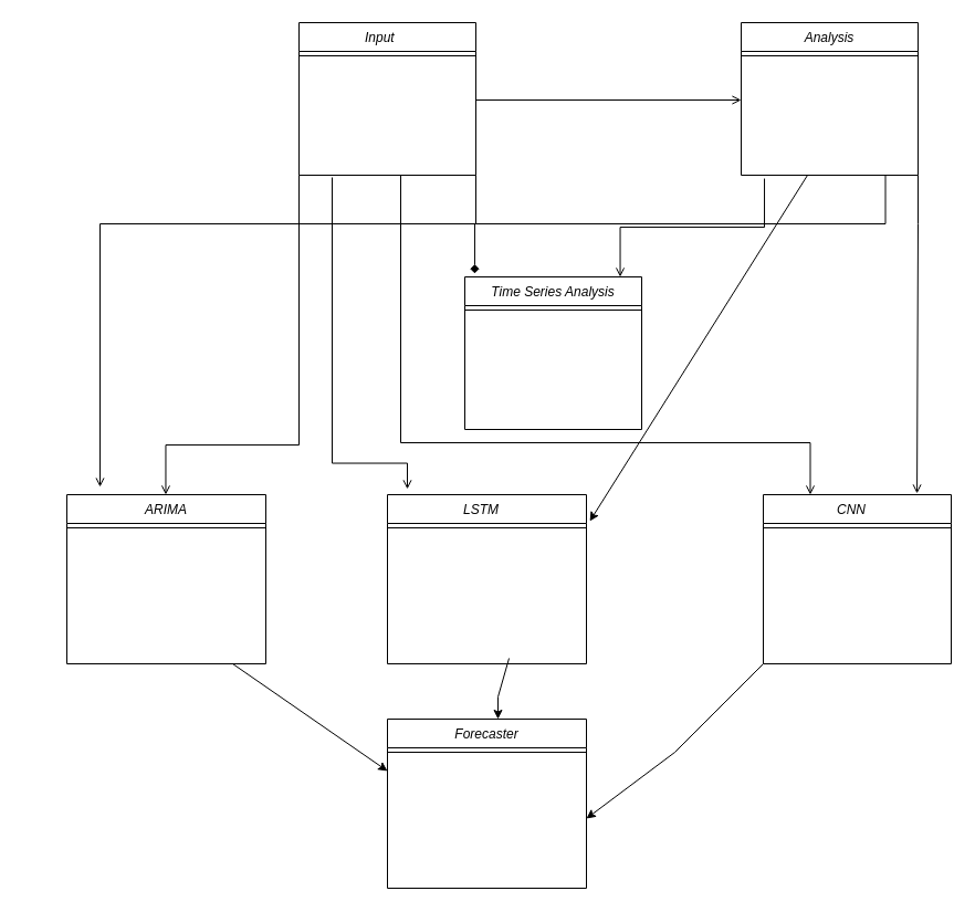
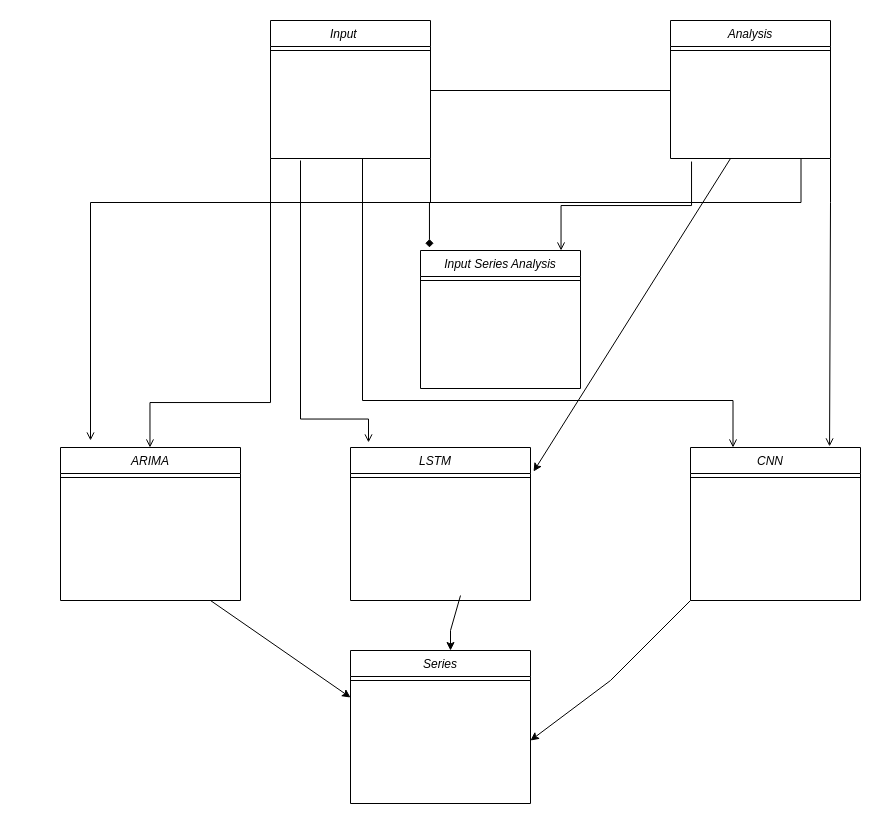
  <mxCell id="0" />
  <mxCell id="1" parent="0" />
  <mxCell id="2" value="Input    &#10;" style="swimlane;fontStyle=2;align=center;verticalAlign=top;childLayout=stackLayout;horizontal=1;startSize=26;horizontalStack=0;resizeParent=1;resizeLast=0;collapsible=1;marginBottom=0;rounded=0;shadow=0;strokeWidth=1;" parent="1" vertex="1"><mxGeometry x="270" y="20" width="160" height="138" as="geometry"><mxRectangle x="230" y="140" width="160" height="26" as="alternateBounds" /></mxGeometry></mxCell>
  <mxCell id="3" value="" style="line;html=1;strokeWidth=1;align=left;verticalAlign=middle;spacingTop=-1;spacingLeft=3;spacingRight=3;rotatable=0;labelPosition=right;points=[];portConstraint=eastwest;" parent="2" vertex="1"><mxGeometry y="26" width="160" height="8" as="geometry" /></mxCell>
- <mxCell id="4" value="" style="endArrow=open;shadow=0;strokeWidth=1;rounded=0;endFill=1;edgeStyle=elbowEdgeStyle;elbow=vertical;entryX=0;entryY=0.5;entryDx=0;entryDy=0;" parent="1" source="2" target="5" edge="1"><mxGeometry x="0.5" y="41" relative="1" as="geometry"><mxPoint x="470" y="192" as="sourcePoint" /><mxPoint x="590" y="140" as="targetPoint" /><mxPoint x="-40" y="32" as="offset" /><Array as="points"><mxPoint x="530" y="90" /><mxPoint x="590" y="150" /><mxPoint x="500" y="150" /></Array></mxGeometry></mxCell>
+ <mxCell id="4" value="" style="endArrow=none;shadow=0;strokeWidth=1;rounded=0;endFill=1;edgeStyle=elbowEdgeStyle;elbow=vertical;entryX=0;entryY=0.5;entryDx=0;entryDy=0;" parent="1" source="2" target="5" edge="1"><mxGeometry x="0.5" y="41" relative="1" as="geometry"><mxPoint x="470" y="192" as="sourcePoint" /><mxPoint x="590" y="140" as="targetPoint" /><mxPoint x="-40" y="32" as="offset" /><Array as="points"><mxPoint x="530" y="90" /><mxPoint x="590" y="150" /><mxPoint x="500" y="150" /></Array></mxGeometry></mxCell>
  <mxCell id="5" value="Analysis" style="swimlane;fontStyle=2;align=center;verticalAlign=top;childLayout=stackLayout;horizontal=1;startSize=26;horizontalStack=0;resizeParent=1;resizeLast=0;collapsible=1;marginBottom=0;rounded=0;shadow=0;strokeWidth=1;" vertex="1" parent="1"><mxGeometry x="670" y="20" width="160" height="138" as="geometry"><mxRectangle x="230" y="140" width="160" height="26" as="alternateBounds" /></mxGeometry></mxCell>
  <mxCell id="6" value="" style="line;html=1;strokeWidth=1;align=left;verticalAlign=middle;spacingTop=-1;spacingLeft=3;spacingRight=3;rotatable=0;labelPosition=right;points=[];portConstraint=eastwest;" vertex="1" parent="5"><mxGeometry y="26" width="160" height="8" as="geometry" /></mxCell>
- <mxCell id="7" value="Time Series Analysis&#10;" style="swimlane;fontStyle=2;align=center;verticalAlign=top;childLayout=stackLayout;horizontal=1;startSize=26;horizontalStack=0;resizeParent=1;resizeLast=0;collapsible=1;marginBottom=0;rounded=0;shadow=0;strokeWidth=1;" vertex="1" parent="1"><mxGeometry x="420" y="250" width="160" height="138" as="geometry"><mxRectangle x="230" y="140" width="160" height="26" as="alternateBounds" /></mxGeometry></mxCell>
+ <mxCell id="7" value="Input Series Analysis&#10;" style="swimlane;fontStyle=2;align=center;verticalAlign=top;childLayout=stackLayout;horizontal=1;startSize=26;horizontalStack=0;resizeParent=1;resizeLast=0;collapsible=1;marginBottom=0;rounded=0;shadow=0;strokeWidth=1;" vertex="1" parent="1"><mxGeometry x="420" y="250" width="160" height="138" as="geometry"><mxRectangle x="230" y="140" width="160" height="26" as="alternateBounds" /></mxGeometry></mxCell>
  <mxCell id="8" value="" style="line;html=1;strokeWidth=1;align=left;verticalAlign=middle;spacingTop=-1;spacingLeft=3;spacingRight=3;rotatable=0;labelPosition=right;points=[];portConstraint=eastwest;" vertex="1" parent="7"><mxGeometry y="26" width="160" height="8" as="geometry" /></mxCell>
  <mxCell id="9" value="" style="endArrow=diamond;shadow=0;strokeWidth=1;rounded=0;endFill=1;edgeStyle=elbowEdgeStyle;elbow=vertical;exitX=1;exitY=1;exitDx=0;exitDy=0;entryX=0.056;entryY=-0.022;entryDx=0;entryDy=0;entryPerimeter=0;" edge="1" parent="1" source="2" target="7"><mxGeometry x="0.5" y="41" relative="1" as="geometry"><mxPoint x="299.5" y="130" as="sourcePoint" /><mxPoint x="270" y="240" as="targetPoint" /><mxPoint x="-40" y="32" as="offset" /><Array as="points"><mxPoint x="299.5" y="202" /></Array></mxGeometry></mxCell>
  <mxCell id="10" value="ARIMA&#10;" style="swimlane;fontStyle=2;align=center;verticalAlign=top;childLayout=stackLayout;horizontal=1;startSize=26;horizontalStack=0;resizeParent=1;resizeLast=0;collapsible=1;marginBottom=0;rounded=0;shadow=0;strokeWidth=1;" vertex="1" parent="1"><mxGeometry x="60" y="447" width="180" height="153" as="geometry"><mxRectangle x="230" y="140" width="160" height="26" as="alternateBounds" /></mxGeometry></mxCell>
  <mxCell id="11" value="" style="line;html=1;strokeWidth=1;align=left;verticalAlign=middle;spacingTop=-1;spacingLeft=3;spacingRight=3;rotatable=0;labelPosition=right;points=[];portConstraint=eastwest;" vertex="1" parent="10"><mxGeometry y="26" width="180" height="8" as="geometry" /></mxCell>
  <mxCell id="12" value="LSTM    &#10;" style="swimlane;fontStyle=2;align=center;verticalAlign=top;childLayout=stackLayout;horizontal=1;startSize=26;horizontalStack=0;resizeParent=1;resizeLast=0;collapsible=1;marginBottom=0;rounded=0;shadow=0;strokeWidth=1;" vertex="1" parent="1"><mxGeometry x="350" y="447" width="180" height="153" as="geometry"><mxRectangle x="230" y="140" width="160" height="26" as="alternateBounds" /></mxGeometry></mxCell>
  <mxCell id="13" value="" style="line;html=1;strokeWidth=1;align=left;verticalAlign=middle;spacingTop=-1;spacingLeft=3;spacingRight=3;rotatable=0;labelPosition=right;points=[];portConstraint=eastwest;" vertex="1" parent="12"><mxGeometry y="26" width="180" height="8" as="geometry" /></mxCell>
  <mxCell id="14" value="CNN    &#10;" style="swimlane;fontStyle=2;align=center;verticalAlign=top;childLayout=stackLayout;horizontal=1;startSize=26;horizontalStack=0;resizeParent=1;resizeLast=0;collapsible=1;marginBottom=0;rounded=0;shadow=0;strokeWidth=1;" vertex="1" parent="1"><mxGeometry x="690" y="447" width="170" height="153" as="geometry"><mxRectangle x="230" y="140" width="160" height="26" as="alternateBounds" /></mxGeometry></mxCell>
  <mxCell id="15" value="" style="line;html=1;strokeWidth=1;align=left;verticalAlign=middle;spacingTop=-1;spacingLeft=3;spacingRight=3;rotatable=0;labelPosition=right;points=[];portConstraint=eastwest;" vertex="1" parent="14"><mxGeometry y="26" width="170" height="8" as="geometry" /></mxCell>
- <mxCell id="16" value="Forecaster" style="swimlane;fontStyle=2;align=center;verticalAlign=top;childLayout=stackLayout;horizontal=1;startSize=26;horizontalStack=0;resizeParent=1;resizeLast=0;collapsible=1;marginBottom=0;rounded=0;shadow=0;strokeWidth=1;" vertex="1" parent="1"><mxGeometry x="350" y="650" width="180" height="153" as="geometry"><mxRectangle x="230" y="140" width="160" height="26" as="alternateBounds" /></mxGeometry></mxCell>
+ <mxCell id="16" value="Series" style="swimlane;fontStyle=2;align=center;verticalAlign=top;childLayout=stackLayout;horizontal=1;startSize=26;horizontalStack=0;resizeParent=1;resizeLast=0;collapsible=1;marginBottom=0;rounded=0;shadow=0;strokeWidth=1;" vertex="1" parent="1"><mxGeometry x="350" y="650" width="180" height="153" as="geometry"><mxRectangle x="230" y="140" width="160" height="26" as="alternateBounds" /></mxGeometry></mxCell>
  <mxCell id="17" value="" style="line;html=1;strokeWidth=1;align=left;verticalAlign=middle;spacingTop=-1;spacingLeft=3;spacingRight=3;rotatable=0;labelPosition=right;points=[];portConstraint=eastwest;" vertex="1" parent="16"><mxGeometry y="26" width="180" height="8" as="geometry" /></mxCell>
  <mxCell id="18" value="" style="endArrow=open;shadow=0;strokeWidth=1;rounded=0;endFill=1;edgeStyle=elbowEdgeStyle;elbow=vertical;exitX=1;exitY=1;exitDx=0;exitDy=0;" edge="1" parent="1" target="7"><mxGeometry x="0.5" y="41" relative="1" as="geometry"><mxPoint x="691.04" y="161.04" as="sourcePoint" /><mxPoint x="690" y="250.004" as="targetPoint" /><mxPoint x="-40" y="32" as="offset" /><Array as="points"><mxPoint x="560.54" y="205.04" /></Array></mxGeometry></mxCell>
  <mxCell id="19" value="" style="endArrow=open;shadow=0;strokeWidth=1;rounded=0;endFill=1;edgeStyle=elbowEdgeStyle;elbow=vertical;exitX=0;exitY=1;exitDx=0;exitDy=0;entryX=0.056;entryY=-0.022;entryDx=0;entryDy=0;entryPerimeter=0;" edge="1" parent="1" source="2"><mxGeometry x="0.5" y="41" relative="1" as="geometry"><mxPoint x="150.52" y="358.04" as="sourcePoint" /><mxPoint x="149.48" y="447.004" as="targetPoint" /><mxPoint x="-40" y="32" as="offset" /><Array as="points"><mxPoint x="20.02" y="402.04" /></Array></mxGeometry></mxCell>
  <mxCell id="20" value="" style="endArrow=open;shadow=0;strokeWidth=1;rounded=0;endFill=1;edgeStyle=elbowEdgeStyle;elbow=vertical;entryX=0.1;entryY=-0.033;entryDx=0;entryDy=0;entryPerimeter=0;" edge="1" parent="1" target="12"><mxGeometry x="0.5" y="41" relative="1" as="geometry"><mxPoint x="300" y="160" as="sourcePoint" /><mxPoint x="280" y="463.504" as="targetPoint" /><mxPoint x="-40" y="32" as="offset" /><Array as="points"><mxPoint x="150.54" y="418.54" /></Array></mxGeometry></mxCell>
  <mxCell id="21" value="" style="endArrow=open;shadow=0;strokeWidth=1;rounded=0;endFill=1;edgeStyle=elbowEdgeStyle;elbow=vertical;entryX=0.25;entryY=0;entryDx=0;entryDy=0;" edge="1" parent="1" target="14"><mxGeometry x="0.5" y="41" relative="1" as="geometry"><mxPoint x="362" y="158" as="sourcePoint" /><mxPoint x="430" y="439.951" as="targetPoint" /><mxPoint x="-40" y="32" as="offset" /><Array as="points"><mxPoint x="540" y="400" /><mxPoint x="212.54" y="416.54" /></Array></mxGeometry></mxCell>
  <mxCell id="22" value="" style="endArrow=classic;html=1;rounded=0;entryX=0;entryY=0.5;entryDx=0;entryDy=0;" edge="1" parent="1"><mxGeometry width="50" height="50" relative="1" as="geometry"><mxPoint x="210" y="600" as="sourcePoint" /><mxPoint x="350" y="697" as="targetPoint" /></mxGeometry></mxCell>
  <mxCell id="23" value="" style="endArrow=classic;html=1;rounded=0;" edge="1" parent="1"><mxGeometry width="50" height="50" relative="1" as="geometry"><mxPoint x="690" y="600" as="sourcePoint" /><mxPoint x="530" y="740" as="targetPoint" /><Array as="points"><mxPoint x="610" y="680" /></Array></mxGeometry></mxCell>
  <mxCell id="24" value="" style="endArrow=classic;html=1;rounded=0;" edge="1" parent="1"><mxGeometry width="50" height="50" relative="1" as="geometry"><mxPoint x="460" y="595" as="sourcePoint" /><mxPoint x="450" y="650" as="targetPoint" /><Array as="points"><mxPoint x="450" y="630" /></Array></mxGeometry></mxCell>
  <mxCell id="25" value="" style="endArrow=open;shadow=0;strokeWidth=1;rounded=0;endFill=1;edgeStyle=elbowEdgeStyle;elbow=vertical;exitX=1;exitY=1;exitDx=0;exitDy=0;entryX=0.818;entryY=-0.007;entryDx=0;entryDy=0;entryPerimeter=0;" edge="1" parent="1" target="14"><mxGeometry x="0.5" y="41" relative="1" as="geometry"><mxPoint x="830" y="158" as="sourcePoint" /><mxPoint x="699.5" y="246.96" as="targetPoint" /><mxPoint x="-40" y="32" as="offset" /><Array as="points"><mxPoint x="699.5" y="202" /></Array></mxGeometry></mxCell>
  <mxCell id="26" value="" style="endArrow=classic;html=1;rounded=0;entryX=1.017;entryY=0.157;entryDx=0;entryDy=0;entryPerimeter=0;" edge="1" parent="1" target="12"><mxGeometry width="50" height="50" relative="1" as="geometry"><mxPoint x="730" y="158" as="sourcePoint" /><mxPoint x="730" y="218" as="targetPoint" /></mxGeometry></mxCell>
  <mxCell id="27" value="" style="endArrow=open;shadow=0;strokeWidth=1;rounded=0;endFill=1;edgeStyle=elbowEdgeStyle;elbow=vertical;exitX=1;exitY=1;exitDx=0;exitDy=0;" edge="1" parent="1"><mxGeometry x="0.5" y="41" relative="1" as="geometry"><mxPoint x="800.5" y="158" as="sourcePoint" /><mxPoint y="440" as="targetPoint" x="90" /><mxPoint x="-40" y="32" as="offset" /><Array as="points"><mxPoint x="670" y="202" /></Array></mxGeometry></mxCell>
